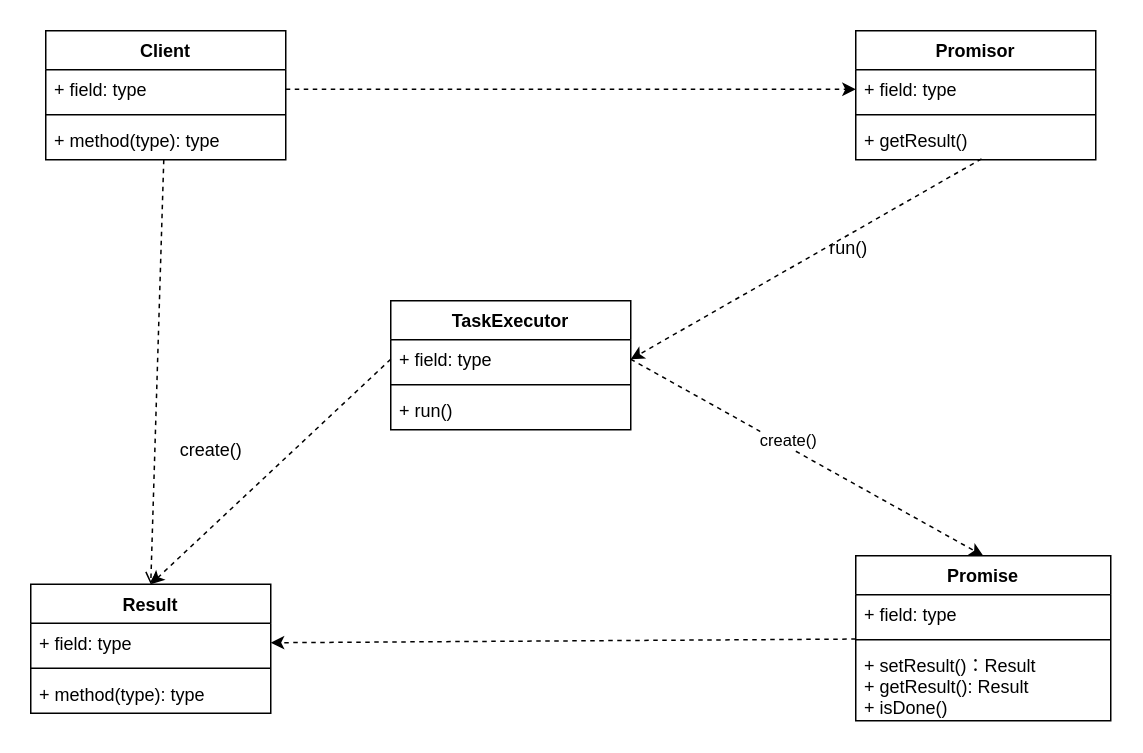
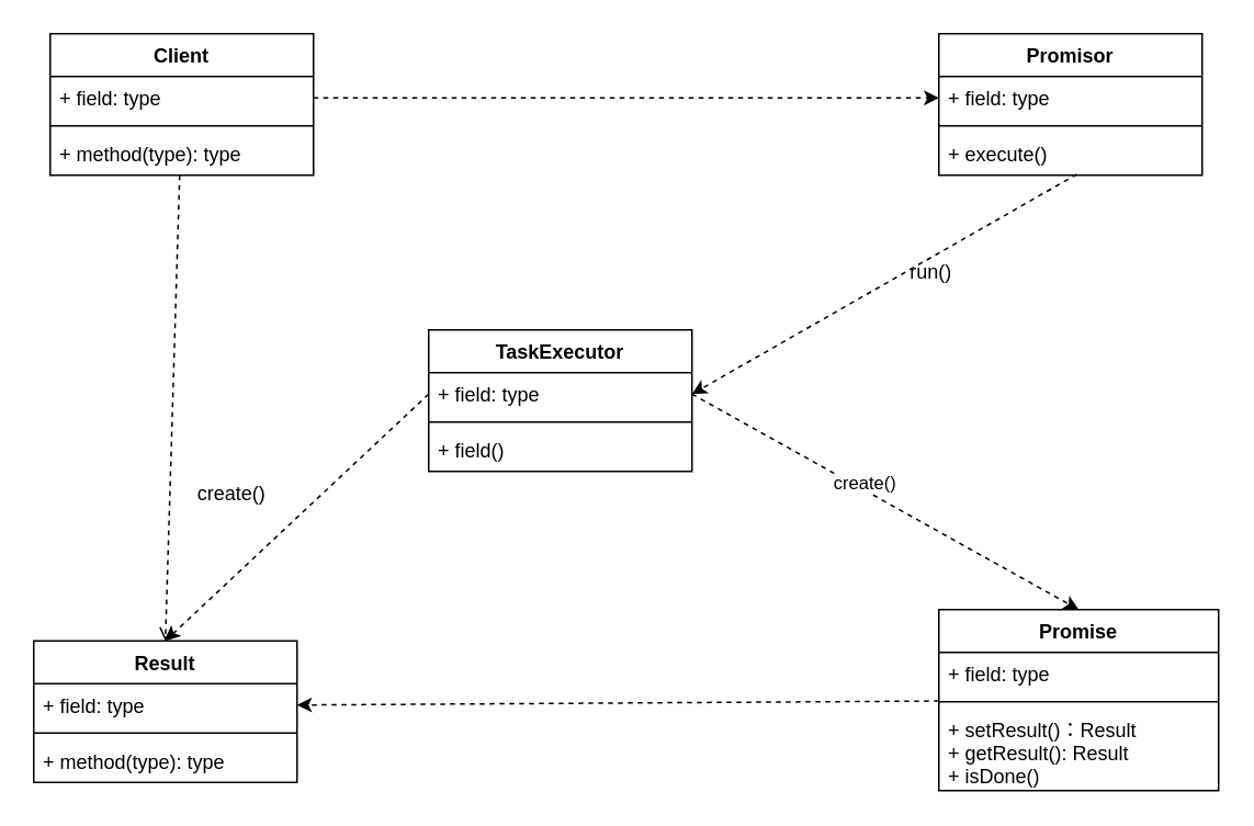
  <mxCell id="0" />
  <mxCell id="1" parent="0" />
  <mxCell id="2" style="edgeStyle=none;rounded=0;orthogonalLoop=1;jettySize=auto;html=1;entryX=0.5;entryY=0;entryDx=0;entryDy=0;dashed=1;endArrow=open;" edge="1" parent="1" source="3" target="25"><mxGeometry relative="1" as="geometry" /></mxCell>
  <mxCell id="3" value="Client" style="swimlane;fontStyle=1;align=center;verticalAlign=top;childLayout=stackLayout;horizontal=1;startSize=26;horizontalStack=0;resizeParent=1;resizeParentMax=0;resizeLast=0;collapsible=1;marginBottom=0;" vertex="1" parent="1"><mxGeometry x="30" y="20" width="160" height="86" as="geometry" /></mxCell>
  <mxCell id="4" value="+ field: type" style="text;strokeColor=none;fillColor=none;align=left;verticalAlign=top;spacingLeft=4;spacingRight=4;overflow=hidden;rotatable=0;points=[[0,0.5],[1,0.5]];portConstraint=eastwest;" vertex="1" parent="3"><mxGeometry y="26" width="160" height="26" as="geometry" /></mxCell>
  <mxCell id="5" value="" style="line;strokeWidth=1;fillColor=none;align=left;verticalAlign=middle;spacingTop=-1;spacingLeft=3;spacingRight=3;rotatable=0;labelPosition=right;points=[];portConstraint=eastwest;" vertex="1" parent="3"><mxGeometry y="52" width="160" height="8" as="geometry" /></mxCell>
  <mxCell id="6" value="+ method(type): type" style="text;strokeColor=none;fillColor=none;align=left;verticalAlign=top;spacingLeft=4;spacingRight=4;overflow=hidden;rotatable=0;points=[[0,0.5],[1,0.5]];portConstraint=eastwest;" vertex="1" parent="3"><mxGeometry y="60" width="160" height="26" as="geometry" /></mxCell>
  <mxCell id="7" style="edgeStyle=none;rounded=0;orthogonalLoop=1;jettySize=auto;html=1;entryX=1;entryY=0.5;entryDx=0;entryDy=0;dashed=1;exitX=0.524;exitY=0.977;exitDx=0;exitDy=0;exitPerimeter=0;" edge="1" parent="1" source="11" target="13"><mxGeometry relative="1" as="geometry" /></mxCell>
  <mxCell id="8" value="Promisor" style="swimlane;fontStyle=1;align=center;verticalAlign=top;childLayout=stackLayout;horizontal=1;startSize=26;horizontalStack=0;resizeParent=1;resizeParentMax=0;resizeLast=0;collapsible=1;marginBottom=0;" vertex="1" parent="1"><mxGeometry x="570" y="20" width="160" height="86" as="geometry" /></mxCell>
  <mxCell id="9" value="+ field: type" style="text;strokeColor=none;fillColor=none;align=left;verticalAlign=top;spacingLeft=4;spacingRight=4;overflow=hidden;rotatable=0;points=[[0,0.5],[1,0.5]];portConstraint=eastwest;" vertex="1" parent="8"><mxGeometry y="26" width="160" height="26" as="geometry" /></mxCell>
  <mxCell id="10" value="" style="line;strokeWidth=1;fillColor=none;align=left;verticalAlign=middle;spacingTop=-1;spacingLeft=3;spacingRight=3;rotatable=0;labelPosition=right;points=[];portConstraint=eastwest;" vertex="1" parent="8"><mxGeometry y="52" width="160" height="8" as="geometry" /></mxCell>
- <mxCell id="11" value="+ getResult()" style="text;strokeColor=none;fillColor=none;align=left;verticalAlign=top;spacingLeft=4;spacingRight=4;overflow=hidden;rotatable=0;points=[[0,0.5],[1,0.5]];portConstraint=eastwest;" vertex="1" parent="8"><mxGeometry y="60" width="160" height="26" as="geometry" /></mxCell>
+ <mxCell id="11" value="+ execute()" style="text;strokeColor=none;fillColor=none;align=left;verticalAlign=top;spacingLeft=4;spacingRight=4;overflow=hidden;rotatable=0;points=[[0,0.5],[1,0.5]];portConstraint=eastwest;" vertex="1" parent="8"><mxGeometry y="60" width="160" height="26" as="geometry" /></mxCell>
  <mxCell id="12" value="TaskExecutor" style="swimlane;fontStyle=1;align=center;verticalAlign=top;childLayout=stackLayout;horizontal=1;startSize=26;horizontalStack=0;resizeParent=1;resizeParentMax=0;resizeLast=0;collapsible=1;marginBottom=0;" vertex="1" parent="1"><mxGeometry x="260" y="200" width="160" height="86" as="geometry" /></mxCell>
  <mxCell id="13" value="+ field: type" style="text;strokeColor=none;fillColor=none;align=left;verticalAlign=top;spacingLeft=4;spacingRight=4;overflow=hidden;rotatable=0;points=[[0,0.5],[1,0.5]];portConstraint=eastwest;" vertex="1" parent="12"><mxGeometry y="26" width="160" height="26" as="geometry" /></mxCell>
  <mxCell id="14" value="" style="line;strokeWidth=1;fillColor=none;align=left;verticalAlign=middle;spacingTop=-1;spacingLeft=3;spacingRight=3;rotatable=0;labelPosition=right;points=[];portConstraint=eastwest;" vertex="1" parent="12"><mxGeometry y="52" width="160" height="8" as="geometry" /></mxCell>
- <mxCell id="15" value="+ run()" style="text;strokeColor=none;fillColor=none;align=left;verticalAlign=top;spacingLeft=4;spacingRight=4;overflow=hidden;rotatable=0;points=[[0,0.5],[1,0.5]];portConstraint=eastwest;" vertex="1" parent="12"><mxGeometry y="60" width="160" height="26" as="geometry" /></mxCell>
+ <mxCell id="15" value="+ field()" style="text;strokeColor=none;fillColor=none;align=left;verticalAlign=top;spacingLeft=4;spacingRight=4;overflow=hidden;rotatable=0;points=[[0,0.5],[1,0.5]];portConstraint=eastwest;" vertex="1" parent="12"><mxGeometry y="60" width="160" height="26" as="geometry" /></mxCell>
  <mxCell id="16" style="edgeStyle=none;rounded=0;orthogonalLoop=1;jettySize=auto;html=1;exitX=1;exitY=0.5;exitDx=0;exitDy=0;entryX=0;entryY=0.5;entryDx=0;entryDy=0;dashed=1;" edge="1" parent="1" source="4" target="9"><mxGeometry relative="1" as="geometry" /></mxCell>
  <mxCell id="17" value="run()" style="text;html=1;align=center;verticalAlign=middle;resizable=0;points=[];autosize=1;strokeColor=none;fillColor=none;" vertex="1" parent="1"><mxGeometry x="545" y="155" width="40" height="20" as="geometry" /></mxCell>
  <mxCell id="18" style="edgeStyle=none;rounded=0;orthogonalLoop=1;jettySize=auto;html=1;entryX=1;entryY=0.5;entryDx=0;entryDy=0;dashed=1;" edge="1" parent="1" source="19" target="26"><mxGeometry relative="1" as="geometry" /></mxCell>
  <mxCell id="19" value="Promise" style="swimlane;fontStyle=1;align=center;verticalAlign=top;childLayout=stackLayout;horizontal=1;startSize=26;horizontalStack=0;resizeParent=1;resizeParentMax=0;resizeLast=0;collapsible=1;marginBottom=0;" vertex="1" parent="1"><mxGeometry x="570" y="370" width="170" height="110" as="geometry" /></mxCell>
  <mxCell id="20" value="+ field: type" style="text;strokeColor=none;fillColor=none;align=left;verticalAlign=top;spacingLeft=4;spacingRight=4;overflow=hidden;rotatable=0;points=[[0,0.5],[1,0.5]];portConstraint=eastwest;" vertex="1" parent="19"><mxGeometry y="26" width="170" height="26" as="geometry" /></mxCell>
  <mxCell id="21" value="" style="line;strokeWidth=1;fillColor=none;align=left;verticalAlign=middle;spacingTop=-1;spacingLeft=3;spacingRight=3;rotatable=0;labelPosition=right;points=[];portConstraint=eastwest;" vertex="1" parent="19"><mxGeometry y="52" width="170" height="8" as="geometry" /></mxCell>
  <mxCell id="22" value="+ setResult()：Result&#10;+ getResult(): Result&#10;+ isDone()&#10;&#10;&#10;&#10;" style="text;strokeColor=none;fillColor=none;align=left;verticalAlign=top;spacingLeft=4;spacingRight=4;overflow=hidden;rotatable=0;points=[[0,0.5],[1,0.5]];portConstraint=eastwest;" vertex="1" parent="19"><mxGeometry y="60" width="170" height="50" as="geometry" /></mxCell>
  <mxCell id="23" style="edgeStyle=none;rounded=0;orthogonalLoop=1;jettySize=auto;html=1;exitX=1;exitY=0.5;exitDx=0;exitDy=0;entryX=0.5;entryY=0;entryDx=0;entryDy=0;dashed=1;" edge="1" parent="1" source="13" target="19"><mxGeometry relative="1" as="geometry" /></mxCell>
  <mxCell id="24" value="create()" style="edgeLabel;html=1;align=center;verticalAlign=middle;resizable=0;points=[];" vertex="1" connectable="0" parent="23"><mxGeometry x="-0.127" y="4" relative="1" as="geometry"><mxPoint as="offset" /></mxGeometry></mxCell>
  <mxCell id="25" value="Result" style="swimlane;fontStyle=1;align=center;verticalAlign=top;childLayout=stackLayout;horizontal=1;startSize=26;horizontalStack=0;resizeParent=1;resizeParentMax=0;resizeLast=0;collapsible=1;marginBottom=0;" vertex="1" parent="1"><mxGeometry x="20" y="389" width="160" height="86" as="geometry" /></mxCell>
  <mxCell id="26" value="+ field: type" style="text;strokeColor=none;fillColor=none;align=left;verticalAlign=top;spacingLeft=4;spacingRight=4;overflow=hidden;rotatable=0;points=[[0,0.5],[1,0.5]];portConstraint=eastwest;" vertex="1" parent="25"><mxGeometry y="26" width="160" height="26" as="geometry" /></mxCell>
  <mxCell id="27" value="" style="line;strokeWidth=1;fillColor=none;align=left;verticalAlign=middle;spacingTop=-1;spacingLeft=3;spacingRight=3;rotatable=0;labelPosition=right;points=[];portConstraint=eastwest;" vertex="1" parent="25"><mxGeometry y="52" width="160" height="8" as="geometry" /></mxCell>
  <mxCell id="28" value="+ method(type): type" style="text;strokeColor=none;fillColor=none;align=left;verticalAlign=top;spacingLeft=4;spacingRight=4;overflow=hidden;rotatable=0;points=[[0,0.5],[1,0.5]];portConstraint=eastwest;" vertex="1" parent="25"><mxGeometry y="60" width="160" height="26" as="geometry" /></mxCell>
  <mxCell id="29" style="edgeStyle=none;rounded=0;orthogonalLoop=1;jettySize=auto;html=1;exitX=0;exitY=0.5;exitDx=0;exitDy=0;entryX=0.5;entryY=0;entryDx=0;entryDy=0;dashed=1;" edge="1" parent="1" source="13" target="25"><mxGeometry relative="1" as="geometry" /></mxCell>
  <mxCell id="30" value="create()" style="text;html=1;align=center;verticalAlign=middle;resizable=0;points=[];autosize=1;strokeColor=none;fillColor=none;" vertex="1" parent="1"><mxGeometry x="110" y="290" width="60" height="20" as="geometry" /></mxCell>
